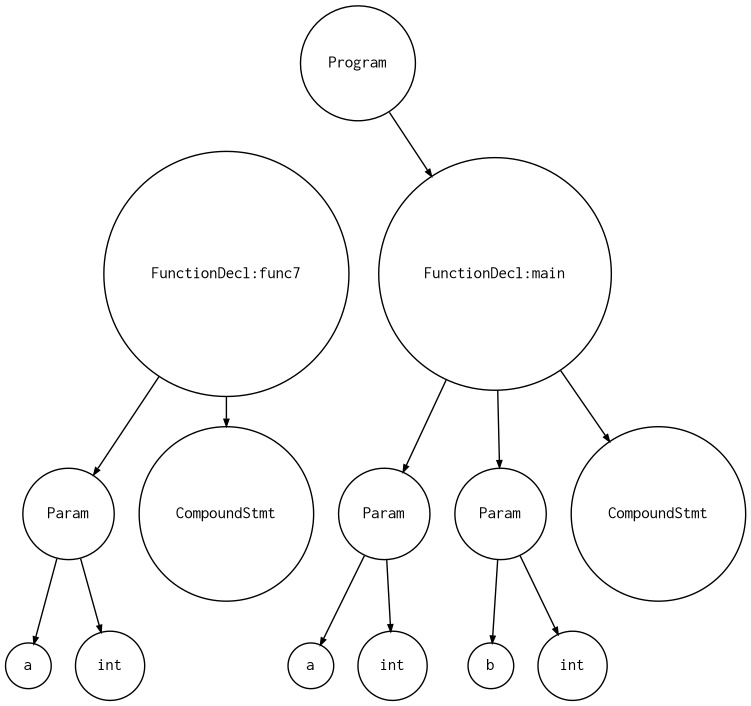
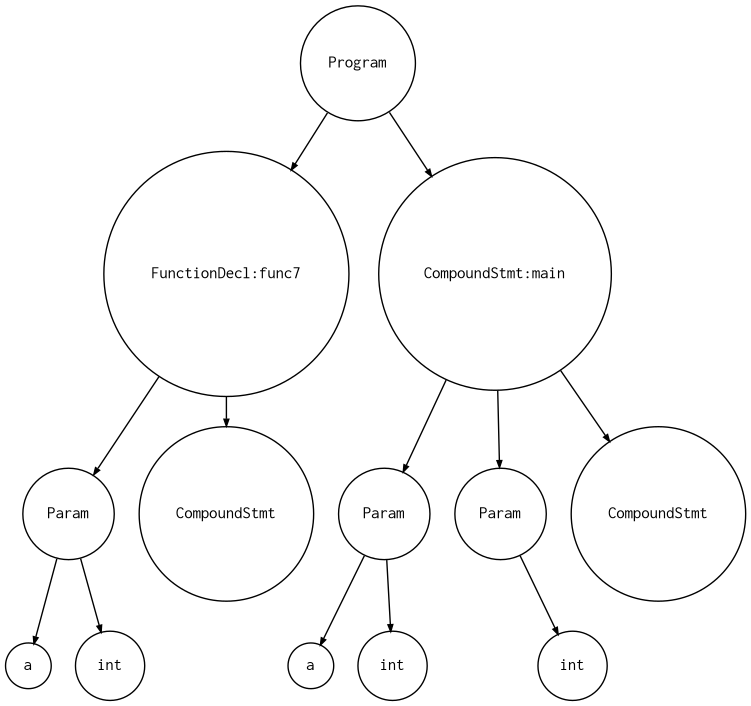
  digraph {
    ranksep=.3
    node [fontname=Courier fontsize=12 shape=circle]
    edge [arrowsize=.5]
    n1 [height=.1 label=Program]
    n2 [height=.1 label="FunctionDecl:func7"]
-   n3 [height=.1 label="FunctionDecl:main"]
+   n3 [height=.1 label="CompoundStmt:main"]
    n4 [height=.1 label=Param]
    n5 [height=.1 label=CompoundStmt]
    n6 [height=.1 label=Param]
    n7 [height=.1 label=Param]
    n8 [height=.1 label=CompoundStmt]
    n9 [height=.1 label=a]
    n10 [height=.1 label=int]
    n11 [height=.1 label=a]
    n12 [height=.1 label=int]
-   n13 [height=.1 label=b]
    n14 [height=.1 label=int]
+   n1 -> n2
    n1 -> n3
    n2 -> n4
    n2 -> n5
    n3 -> n6
    n3 -> n7
    n3 -> n8
    n4 -> n9
    n4 -> n10
    n6 -> n11
    n6 -> n12
-   n7 -> n13
    n7 -> n14
  }
